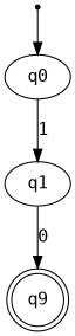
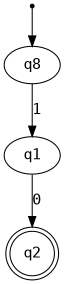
  digraph {
    fontname="DejaVu Sans Mono"
    node [fontname="DejaVu Sans Mono"]
    edge [fontname="DejaVu Sans Mono"]
    inic [shape=point]
-   q0
+   q0 [label=q8]
    q1
-   q2 [shape=doublecircle label=q9]
+   q2 [shape=doublecircle]
    inic -> q0
    q0 -> q1 [label=1]
    q1 -> q2 [label=0]
  }
